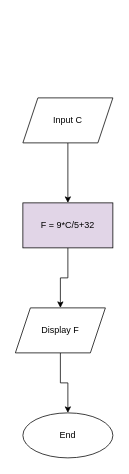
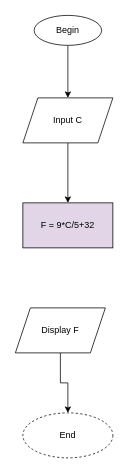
  <mxCell id="0" />
  <mxCell id="1" parent="0" />
+ <mxCell id="2" value="" style="edgeStyle=orthogonalEdgeStyle;rounded=0;orthogonalLoop=1;jettySize=auto;html=1;" edge="1" parent="1" source="3" target="5"><mxGeometry relative="1" as="geometry" /></mxCell>
+ <mxCell id="3" value="Begin" style="ellipse;whiteSpace=wrap;html=1;" vertex="1" parent="1"><mxGeometry x="45" y="20" width="90" height="40" as="geometry" /></mxCell>
  <mxCell id="4" value="" style="edgeStyle=orthogonalEdgeStyle;rounded=0;orthogonalLoop=1;jettySize=auto;html=1;" edge="1" parent="1" source="5" target="7"><mxGeometry relative="1" as="geometry" /></mxCell>
  <mxCell id="5" value="Input C" style="shape=parallelogram;perimeter=parallelogramPerimeter;whiteSpace=wrap;html=1;fixedSize=1;" vertex="1" parent="1"><mxGeometry x="30" y="130" width="120" height="60" as="geometry" /></mxCell>
- <mxCell id="6" value="" style="edgeStyle=orthogonalEdgeStyle;rounded=0;orthogonalLoop=1;jettySize=auto;html=1;" edge="1" parent="1" source="7" target="9"><mxGeometry relative="1" as="geometry" /></mxCell>
  <mxCell id="7" value="F = 9*C/5+32" style="whiteSpace=wrap;html=1;fillColor=#e1d5e7;" vertex="1" parent="1"><mxGeometry x="30" y="270" width="120" height="60" as="geometry" /></mxCell>
  <mxCell id="8" value="" style="edgeStyle=orthogonalEdgeStyle;rounded=0;orthogonalLoop=1;jettySize=auto;html=1;" edge="1" parent="1" source="9" target="10"><mxGeometry relative="1" as="geometry" /></mxCell>
  <mxCell id="9" value="Display F" style="shape=parallelogram;perimeter=parallelogramPerimeter;whiteSpace=wrap;html=1;fixedSize=1;" vertex="1" parent="1"><mxGeometry x="20" y="410" width="120" height="60" as="geometry" /></mxCell>
- <mxCell id="10" value="End" style="ellipse;whiteSpace=wrap;html=1;" vertex="1" parent="1"><mxGeometry x="30" y="550" width="120" height="60" as="geometry" /></mxCell>
+ <mxCell id="10" value="End" style="ellipse;whiteSpace=wrap;html=1;dashed=1;" vertex="1" parent="1"><mxGeometry x="30" y="550" width="120" height="60" as="geometry" /></mxCell>
